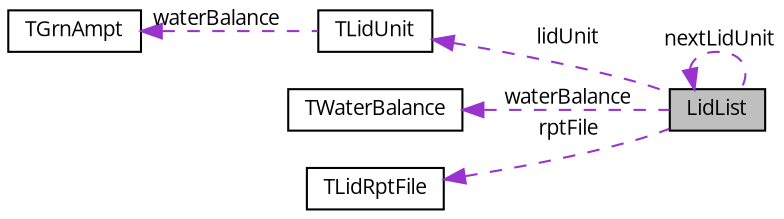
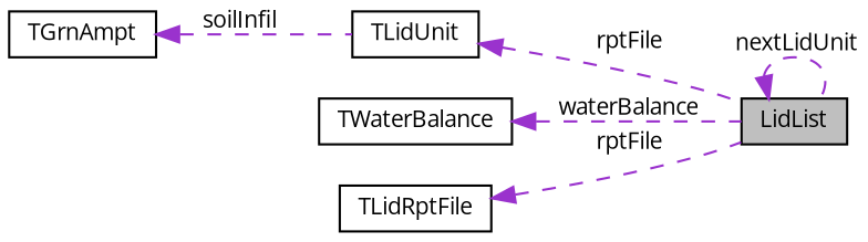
  digraph {
    fontname="Open Sans"
    rankdir=LR
    node [color=black fillcolor=white fontname="Open Sans" fontsize=10 shape=record style=filled]
    edge [color=darkorchid3 dir=back fontname="Open Sans" fontsize=10 labelfontname=Helvetica labelfontsize=10 style=dashed]
    n1 [fillcolor=grey75 fontcolor=black height=0.2 label=LidList width=0.4]
    n2 [height=0.2 label=TLidUnit width=0.4]
    n3 [height=0.2 label=TWaterBalance width=0.4]
    n4 [height=0.2 label=TGrnAmpt width=0.4]
    n5 [height=0.2 label=TLidRptFile width=0.4]
    n1 -> n1 [label=" nextLidUnit"]
-   n2 -> n1 [label=" lidUnit"]
+   n2 -> n1 [label=" rptFile"]
    n3 -> n1 [label=" waterBalance"]
-   n4 -> n2 [label=" waterBalance"]
+   n4 -> n2 [label=" soilInfil"]
    n5 -> n1 [label=" rptFile"]
  }
